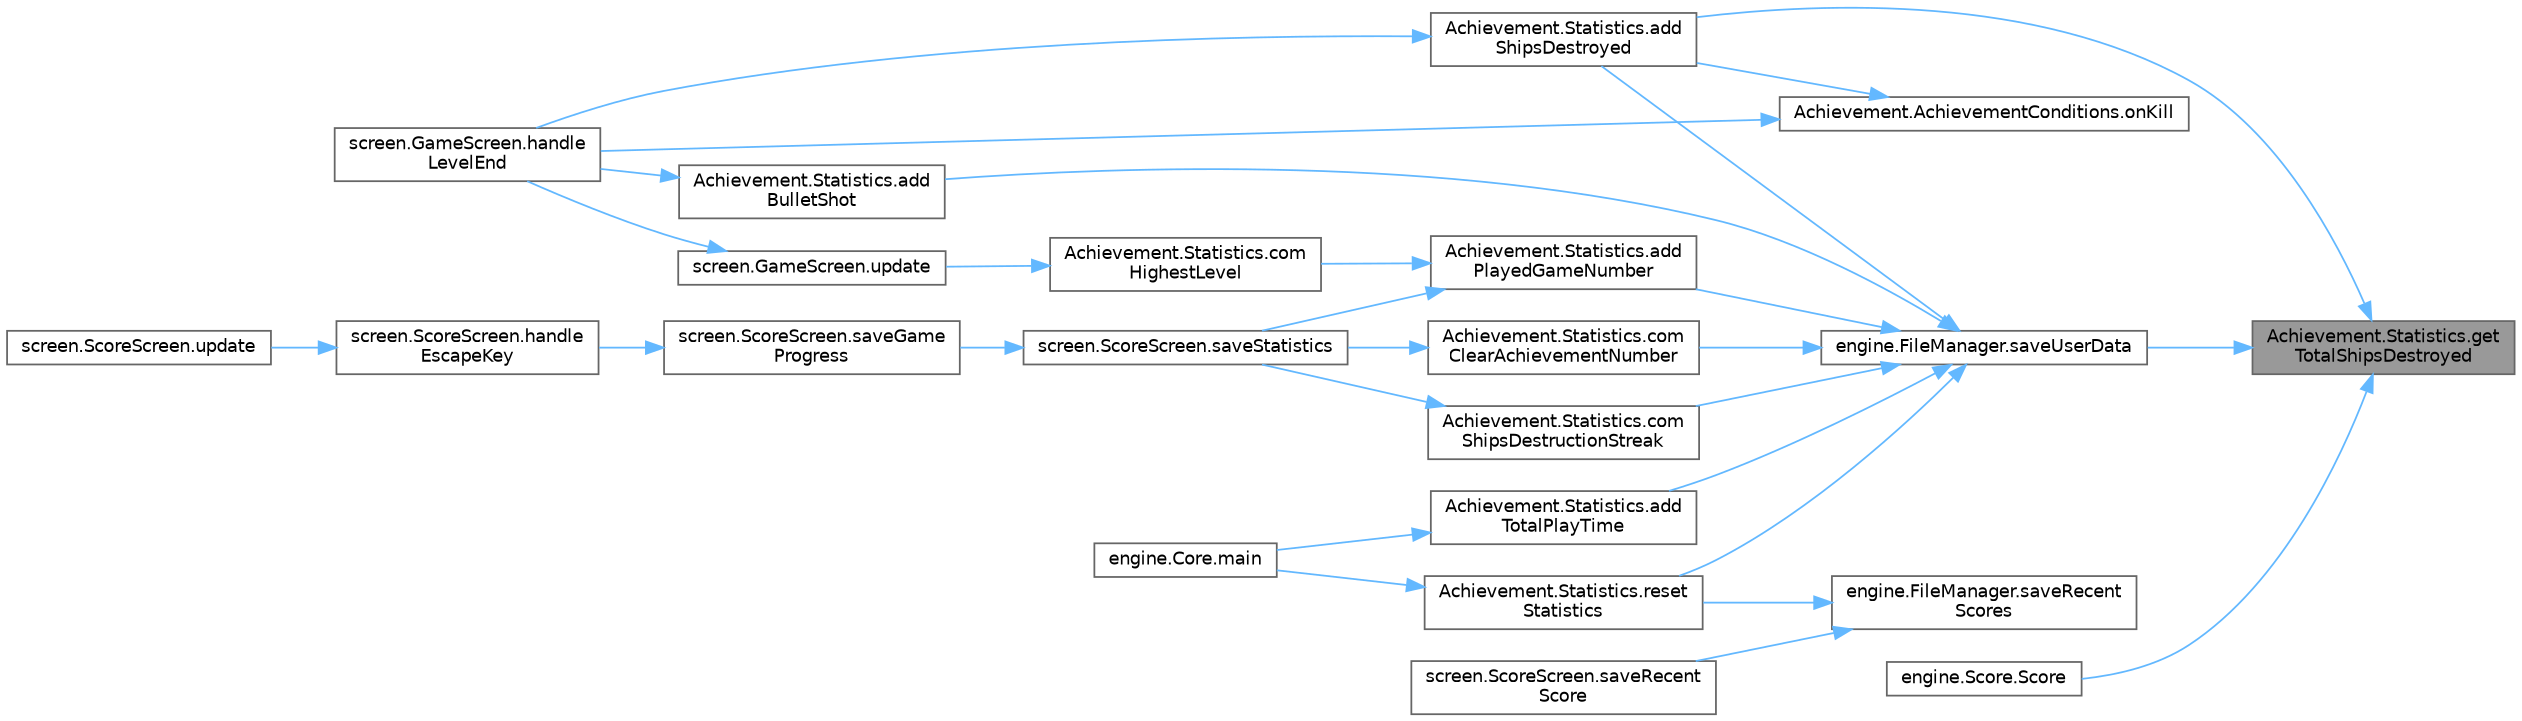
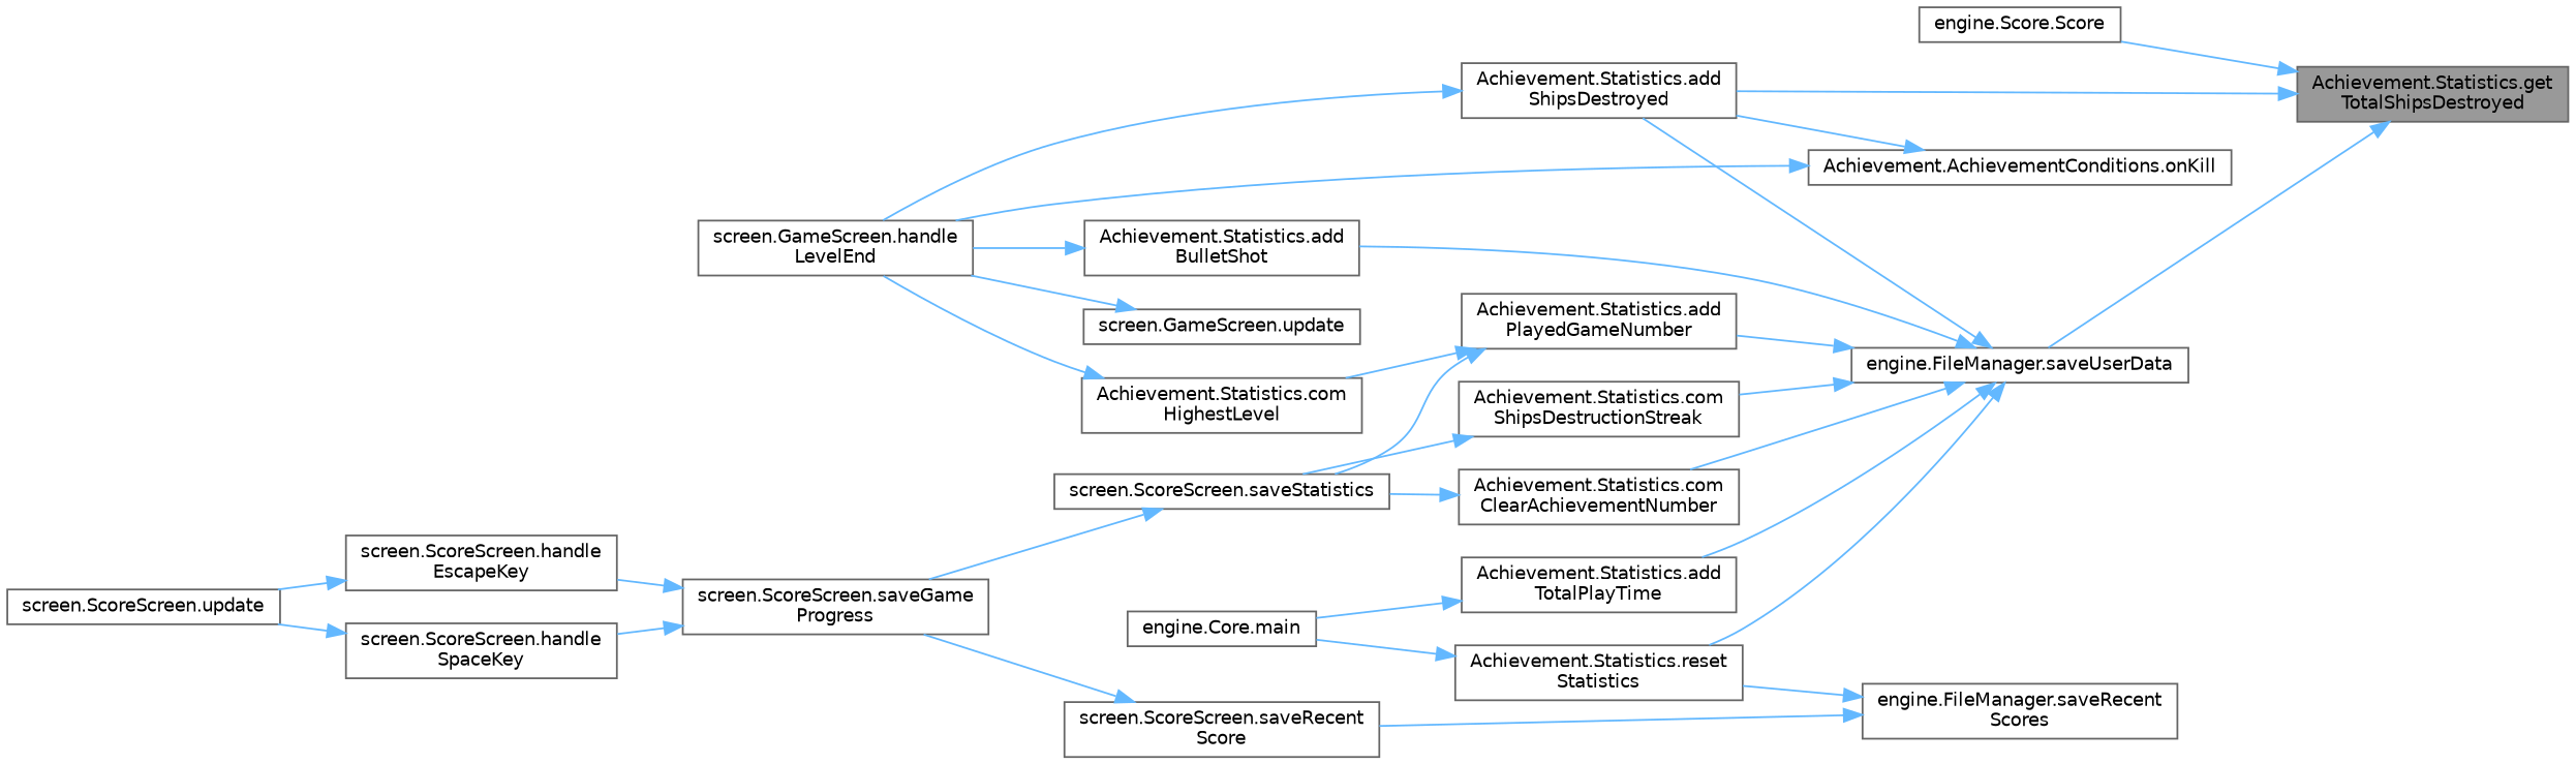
  digraph {
    rankdir=RL
    node [color=grey40 fillcolor=white fontname=Helvetica fontsize=10 shape=box style=filled]
    edge [color=steelblue1 dir=back fontname=Helvetica fontsize=10 labelfontname=Helvetica labelfontsize=10 style=solid]
    n1 [color=gray40 fillcolor=grey60 fontcolor=black height=0.2 label="Achievement.Statistics.get\lTotalShipsDestroyed" width=0.4]
    n2 [height=0.2 label="Achievement.Statistics.add\lShipsDestroyed" width=0.4]
    n3 [height=0.2 label="engine.FileManager.saveUserData" width=0.4]
    n4 [height=0.2 label="engine.Score.Score" width=0.4]
    n5 [height=0.2 label="screen.GameScreen.handle\lLevelEnd" width=0.4]
    n6 [height=0.2 label="Achievement.AchievementConditions.onKill" width=0.4]
    n7 [height=0.2 label="Achievement.Statistics.add\lBulletShot" width=0.4]
    n8 [height=0.2 label="Achievement.Statistics.add\lPlayedGameNumber" width=0.4]
    n9 [height=0.2 label="Achievement.Statistics.add\lTotalPlayTime" width=0.4]
    n10 [height=0.2 label="Achievement.Statistics.com\lClearAchievementNumber" width=0.4]
    n11 [height=0.2 label="Achievement.Statistics.com\lShipsDestructionStreak" width=0.4]
    n12 [height=0.2 label="Achievement.Statistics.reset\lStatistics" width=0.4]
    n13 [height=0.2 label="screen.GameScreen.update" width=0.4]
    n14 [height=0.2 label="Achievement.Statistics.com\lHighestLevel" width=0.4]
    n15 [height=0.2 label="screen.ScoreScreen.saveStatistics" width=0.4]
    n16 [height=0.2 label="engine.Core.main" width=0.4]
    n17 [height=0.2 label="screen.ScoreScreen.saveGame\lProgress" width=0.4]
    n18 [height=0.2 label="screen.ScoreScreen.handle\lEscapeKey" width=0.4]
+   n19 [height=0.2 label="screen.ScoreScreen.handle\lSpaceKey" width=0.4]
    n20 [height=0.2 label="screen.ScoreScreen.update" width=0.4]
    n21 [height=0.2 label="engine.FileManager.saveRecent\lScores" width=0.4]
    n22 [height=0.2 label="screen.ScoreScreen.saveRecent\lScore" width=0.4]
    n1 -> n2
    n1 -> n3
    n1 -> n4
    n2 -> n5
    n3 -> n2
    n3 -> n7
    n3 -> n8
    n3 -> n9
    n3 -> n10
    n3 -> n11
    n3 -> n12
    n6 -> n2
    n6 -> n5
    n7 -> n5
    n8 -> n14
    n8 -> n15
    n9 -> n16
    n10 -> n15
    n11 -> n15
    n12 -> n16
    n13 -> n5
-   n14 -> n13
+   n14 -> n5
    n15 -> n17
    n17 -> n18
+   n17 -> n19
    n18 -> n20
+   n19 -> n20
    n21 -> n12
    n21 -> n22
+   n22 -> n17
  }
